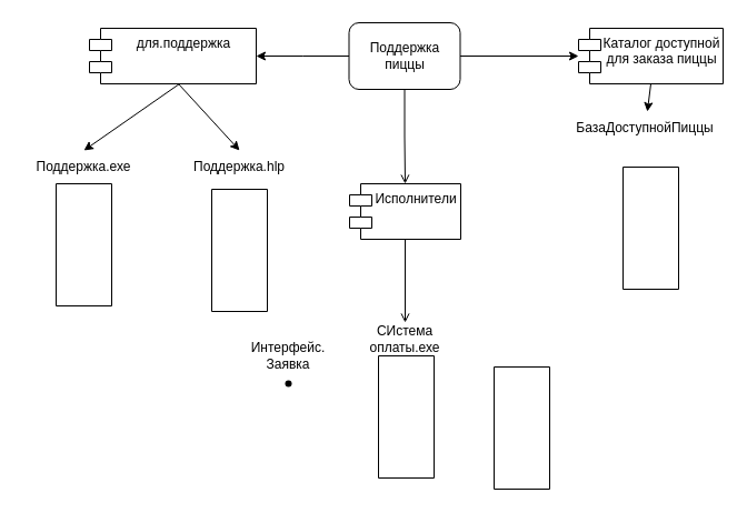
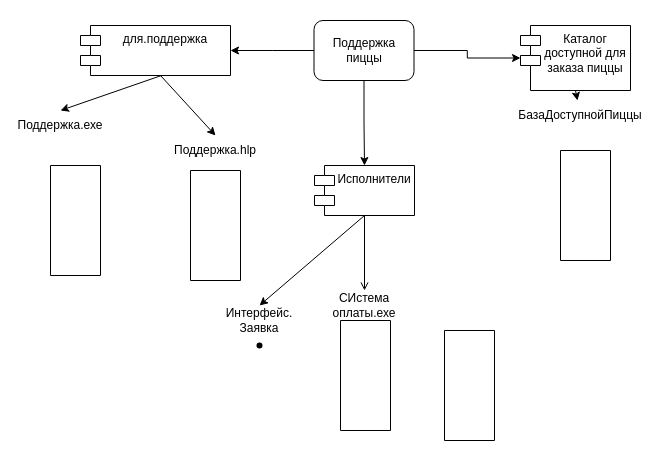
  <mxCell id="0" />
  <mxCell id="1" parent="0" />
  <mxCell id="2" style="edgeStyle=orthogonalEdgeStyle;rounded=0;orthogonalLoop=1;jettySize=auto;html=1;" edge="1" parent="1" source="4"><mxGeometry relative="1" as="geometry"><mxPoint x="230" y="50" as="targetPoint" /></mxGeometry></mxCell>
  <mxCell id="3" style="edgeStyle=orthogonalEdgeStyle;rounded=0;orthogonalLoop=1;jettySize=auto;html=1;" edge="1" parent="1" source="4" target="5"><mxGeometry relative="1" as="geometry"><mxPoint x="500" y="50" as="targetPoint" /></mxGeometry></mxCell>
  <mxCell id="4" value="Поддержка пиццы" style="rounded=1;whiteSpace=wrap;html=1;" vertex="1" parent="1"><mxGeometry x="313.5" y="20" width="100" height="60" as="geometry" /></mxCell>
- <mxCell id="5" value="Каталог доступной для заказа пиццы" style="shape=module;align=left;spacingLeft=20;align=center;verticalAlign=top;whiteSpace=wrap;html=1;" vertex="1" parent="1"><mxGeometry x="520" y="25" width="130" height="50" as="geometry" /></mxCell>
+ <mxCell id="5" value="Каталог доступной для заказа пиццы" style="shape=module;align=left;spacingLeft=20;align=center;verticalAlign=top;whiteSpace=wrap;html=1;" vertex="1" parent="1"><mxGeometry x="520" y="25" width="110" height="65" as="geometry" /></mxCell>
  <mxCell id="6" value="для.поддержка" style="shape=module;align=left;spacingLeft=20;align=center;verticalAlign=top;whiteSpace=wrap;html=1;" vertex="1" parent="1"><mxGeometry x="80" y="25" width="150" height="50" as="geometry" /></mxCell>
  <mxCell id="7" value="" style="verticalLabelPosition=bottom;verticalAlign=top;html=1;shape=mxgraph.basic.rect;fillColor2=none;strokeWidth=1;size=20;indent=5;" vertex="1" parent="1"><mxGeometry x="50" y="165" width="50" height="110" as="geometry" /></mxCell>
  <mxCell id="8" value="" style="verticalLabelPosition=bottom;verticalAlign=top;html=1;shape=mxgraph.basic.rect;fillColor2=none;strokeWidth=1;size=20;indent=5;" vertex="1" parent="1"><mxGeometry x="190" y="170" width="50" height="110" as="geometry" /></mxCell>
- <mxCell id="9" value="Поддержка.ехе" style="text;html=1;align=center;verticalAlign=middle;whiteSpace=wrap;rounded=0;" vertex="1" parent="1"><mxGeometry x="20" y="135" width="110" height="30" as="geometry" /></mxCell>
+ <mxCell id="9" value="Поддержка.ехе" style="text;html=1;align=center;verticalAlign=middle;whiteSpace=wrap;rounded=0;" vertex="1" parent="1"><mxGeometry x="5" y="110" width="110" height="30" as="geometry" /></mxCell>
  <mxCell id="10" value="Поддержка.hlp" style="text;html=1;align=center;verticalAlign=middle;whiteSpace=wrap;rounded=0;" vertex="1" parent="1"><mxGeometry x="160" y="135" width="110" height="30" as="geometry" /></mxCell>
  <mxCell id="11" value="" style="endArrow=classic;html=1;rounded=0;entryX=0.5;entryY=0;entryDx=0;entryDy=0;" edge="1" parent="1" target="9"><mxGeometry width="50" height="50" relative="1" as="geometry"><mxPoint x="161" y="75" as="sourcePoint" /><mxPoint x="340" y="295" as="targetPoint" /></mxGeometry></mxCell>
  <mxCell id="12" value="Исполнители" style="shape=module;align=left;spacingLeft=20;align=center;verticalAlign=top;whiteSpace=wrap;html=1;" vertex="1" parent="1"><mxGeometry x="314" y="165" width="100" height="50" as="geometry" /></mxCell>
- <mxCell id="13" style="edgeStyle=orthogonalEdgeStyle;rounded=0;orthogonalLoop=1;jettySize=auto;html=1;exitX=0.5;exitY=1;exitDx=0;exitDy=0;entryX=0.5;entryY=0;entryDx=0;entryDy=0;endArrow=open;" edge="1" parent="1" source="4" target="12"><mxGeometry relative="1" as="geometry" /></mxCell>
+ <mxCell id="13" style="edgeStyle=orthogonalEdgeStyle;rounded=0;orthogonalLoop=1;jettySize=auto;html=1;exitX=0.5;exitY=1;exitDx=0;exitDy=0;entryX=0.5;entryY=0;entryDx=0;entryDy=0;" edge="1" parent="1" source="4" target="12"><mxGeometry relative="1" as="geometry" /></mxCell>
  <mxCell id="14" value="" style="verticalLabelPosition=bottom;verticalAlign=top;html=1;shape=mxgraph.basic.rect;fillColor2=none;strokeWidth=1;size=20;indent=5;" vertex="1" parent="1"><mxGeometry x="340" y="320" width="50" height="110" as="geometry" /></mxCell>
  <mxCell id="15" value="" style="verticalLabelPosition=bottom;verticalAlign=top;html=1;shape=mxgraph.basic.rect;fillColor2=none;strokeWidth=1;size=20;indent=5;" vertex="1" parent="1"><mxGeometry x="444" y="330" width="50" height="110" as="geometry" /></mxCell>
  <mxCell id="16" value="СИстема оплаты.ехе" style="text;html=1;align=center;verticalAlign=middle;whiteSpace=wrap;rounded=0;" vertex="1" parent="1"><mxGeometry x="309" y="290" width="110" height="30" as="geometry" /></mxCell>
  <mxCell id="17" value="" style="shape=waypoint;sketch=0;fillStyle=solid;size=6;pointerEvents=1;points=[];fillColor=none;resizable=0;rotatable=0;perimeter=centerPerimeter;snapToPoint=1;" vertex="1" parent="1"><mxGeometry x="249" y="335" width="20" height="20" as="geometry" /></mxCell>
  <mxCell id="18" value="Интерфейс. Заявка" style="text;html=1;align=center;verticalAlign=middle;whiteSpace=wrap;rounded=0;" vertex="1" parent="1"><mxGeometry x="204" y="305" width="110" height="30" as="geometry" /></mxCell>
  <mxCell id="19" value="" style="endArrow=classic;html=1;rounded=0;entryX=0.5;entryY=0;entryDx=0;entryDy=0;" edge="1" parent="1"><mxGeometry width="50" height="50" relative="1" as="geometry"><mxPoint x="160" y="75" as="sourcePoint" /><mxPoint x="215" y="135" as="targetPoint" /></mxGeometry></mxCell>
+ <mxCell id="20" value="" style="endArrow=classic;html=1;rounded=0;exitX=0.5;exitY=1;exitDx=0;exitDy=0;entryX=0.5;entryY=0;entryDx=0;entryDy=0;" edge="1" parent="1" source="12" target="18"><mxGeometry width="50" height="50" relative="1" as="geometry"><mxPoint x="290" y="350" as="sourcePoint" /><mxPoint x="340" y="300" as="targetPoint" /></mxGeometry></mxCell>
  <mxCell id="21" value="" style="endArrow=open;html=1;rounded=0;exitX=0.5;exitY=1;exitDx=0;exitDy=0;entryX=0.5;entryY=0;entryDx=0;entryDy=0;" edge="1" parent="1" source="12" target="16"><mxGeometry width="50" height="50" relative="1" as="geometry"><mxPoint x="290" y="350" as="sourcePoint" /><mxPoint x="340" y="300" as="targetPoint" /></mxGeometry></mxCell>
  <mxCell id="22" value="" style="verticalLabelPosition=bottom;verticalAlign=top;html=1;shape=mxgraph.basic.rect;fillColor2=none;strokeWidth=1;size=20;indent=5;" vertex="1" parent="1"><mxGeometry x="560" y="150" width="50" height="110" as="geometry" /></mxCell>
  <mxCell id="23" value="" style="endArrow=classic;html=1;rounded=0;exitX=0.5;exitY=1;exitDx=0;exitDy=0;" edge="1" parent="1" source="5" target="24"><mxGeometry width="50" height="50" relative="1" as="geometry"><mxPoint x="585" y="75" as="sourcePoint" /><mxPoint x="585" y="130" as="targetPoint" /></mxGeometry></mxCell>
  <mxCell id="24" value="БазаДоступнойПиццы" style="text;html=1;align=center;verticalAlign=middle;whiteSpace=wrap;rounded=0;" vertex="1" parent="1"><mxGeometry x="550" y="100" width="60" height="30" as="geometry" /></mxCell>
